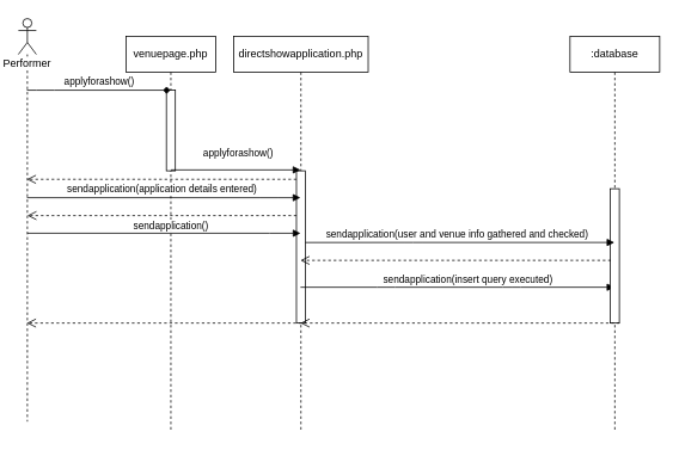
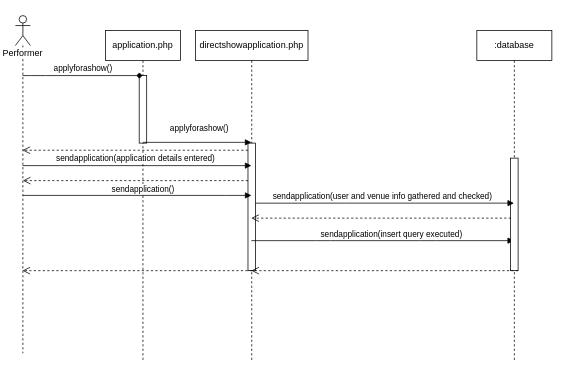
  <mxCell id="0" />
  <mxCell id="1" parent="0" />
  <mxCell id="2" value="directshowapplication.php" style="shape=umlLifeline;perimeter=lifelinePerimeter;whiteSpace=wrap;html=1;container=1;collapsible=0;recursiveResize=0;outlineConnect=0;" parent="1" vertex="1"><mxGeometry x="260" y="40" width="150" height="440" as="geometry" /></mxCell>
  <mxCell id="3" value="" style="html=1;points=[];perimeter=orthogonalPerimeter;" parent="2" vertex="1"><mxGeometry x="70" y="150" width="10" height="170" as="geometry" /></mxCell>
  <mxCell id="4" value="sendapplication(insert query executed)" style="html=1;verticalAlign=bottom;endArrow=block;" parent="1" source="2" target="5" edge="1"><mxGeometry x="0.06" width="80" relative="1" as="geometry"><mxPoint x="345" y="250" as="sourcePoint" /><mxPoint x="495" y="250" as="targetPoint" /><mxPoint as="offset" /><Array as="points"><mxPoint x="430" y="320" /><mxPoint x="500" y="320" /><mxPoint x="570" y="320" /></Array></mxGeometry></mxCell>
  <mxCell id="5" value=":database" style="shape=umlLifeline;perimeter=lifelinePerimeter;whiteSpace=wrap;html=1;container=1;collapsible=0;recursiveResize=0;outlineConnect=0;" parent="1" vertex="1"><mxGeometry x="635" y="40" width="100" height="440" as="geometry" /></mxCell>
  <mxCell id="6" value="" style="html=1;points=[];perimeter=orthogonalPerimeter;" parent="5" vertex="1"><mxGeometry x="45" y="170" width="10" height="150" as="geometry" /></mxCell>
- <mxCell id="7" value="venuepage.php" style="shape=umlLifeline;perimeter=lifelinePerimeter;whiteSpace=wrap;html=1;container=1;collapsible=0;recursiveResize=0;outlineConnect=0;" parent="1" vertex="1"><mxGeometry x="140" y="40" width="100" height="440" as="geometry" /></mxCell>
+ <mxCell id="7" value="application.php" style="shape=umlLifeline;perimeter=lifelinePerimeter;whiteSpace=wrap;html=1;container=1;collapsible=0;recursiveResize=0;outlineConnect=0;" parent="1" vertex="1"><mxGeometry x="140" y="40" width="100" height="440" as="geometry" /></mxCell>
  <mxCell id="8" value="" style="html=1;points=[];perimeter=orthogonalPerimeter;" parent="7" vertex="1"><mxGeometry x="45" y="60" width="10" height="90" as="geometry" /></mxCell>
  <mxCell id="9" value="applyforashow()" style="html=1;verticalAlign=bottom;endArrow=block;" parent="1" target="2" edge="1"><mxGeometry x="0.041" y="9" width="80" relative="1" as="geometry"><mxPoint x="190" y="189" as="sourcePoint" /><mxPoint x="529.5" y="189" as="targetPoint" /><mxPoint as="offset" /></mxGeometry></mxCell>
  <mxCell id="10" value="Performer" style="shape=umlLifeline;participant=umlActor;perimeter=lifelinePerimeter;whiteSpace=wrap;html=1;container=1;collapsible=0;recursiveResize=0;verticalAlign=top;spacingTop=36;labelBackgroundColor=#ffffff;outlineConnect=0;" parent="1" vertex="1"><mxGeometry x="20" y="20" width="20" height="450" as="geometry" /></mxCell>
  <mxCell id="11" value="sendapplication(application details entered)" style="html=1;verticalAlign=bottom;endArrow=block;" parent="1" source="10" target="2" edge="1"><mxGeometry x="-0.018" width="80" relative="1" as="geometry"><mxPoint x="90" y="260" as="sourcePoint" /><mxPoint x="170" y="260" as="targetPoint" /><mxPoint as="offset" /><Array as="points"><mxPoint x="300" y="220" /></Array></mxGeometry></mxCell>
  <mxCell id="12" value="" style="html=1;verticalAlign=bottom;endArrow=open;dashed=1;endSize=8;" parent="1" target="10" edge="1"><mxGeometry relative="1" as="geometry"><mxPoint x="330" y="199.5" as="sourcePoint" /><mxPoint x="250" y="199.5" as="targetPoint" /></mxGeometry></mxCell>
  <mxCell id="13" value="" style="html=1;verticalAlign=bottom;endArrow=open;dashed=1;endSize=8;" parent="1" target="2" edge="1"><mxGeometry x="0.013" y="-20" relative="1" as="geometry"><mxPoint x="690" y="360" as="sourcePoint" /><mxPoint x="610" y="360" as="targetPoint" /><mxPoint as="offset" /></mxGeometry></mxCell>
  <mxCell id="14" value="" style="html=1;verticalAlign=bottom;endArrow=open;dashed=1;endSize=8;" parent="1" target="10" edge="1"><mxGeometry x="0.013" y="-20" relative="1" as="geometry"><mxPoint x="335.5" y="360" as="sourcePoint" /><mxPoint x="-30" y="370" as="targetPoint" /><mxPoint as="offset" /></mxGeometry></mxCell>
  <mxCell id="15" value="sendapplication(user and venue info gathered and checked)" style="html=1;verticalAlign=bottom;endArrow=block;exitX=1;exitY=0.471;exitDx=0;exitDy=0;exitPerimeter=0;" parent="1" target="5" edge="1" source="3"><mxGeometry x="-0.018" width="80" relative="1" as="geometry"><mxPoint x="340" y="254.5" as="sourcePoint" /><mxPoint x="577.5" y="254.5" as="targetPoint" /><mxPoint as="offset" /><Array as="points"><mxPoint x="460" y="270" /></Array></mxGeometry></mxCell>
  <mxCell id="16" value="" style="html=1;verticalAlign=bottom;endArrow=open;dashed=1;endSize=8;" parent="1" target="2" edge="1"><mxGeometry relative="1" as="geometry"><mxPoint x="680.5" y="290" as="sourcePoint" /><mxPoint x="440" y="290" as="targetPoint" /></mxGeometry></mxCell>
  <mxCell id="17" value="applyforashow()" style="html=1;verticalAlign=bottom;endArrow=diamond;" parent="1" source="10" target="7" edge="1"><mxGeometry x="0.005" width="80" relative="1" as="geometry"><mxPoint x="50" y="105" as="sourcePoint" /><mxPoint x="234.5" y="105" as="targetPoint" /><mxPoint as="offset" /><Array as="points"><mxPoint x="50" y="100" /></Array></mxGeometry></mxCell>
  <mxCell id="18" value="" style="html=1;verticalAlign=bottom;endArrow=open;dashed=1;endSize=8;" edge="1" parent="1"><mxGeometry relative="1" as="geometry"><mxPoint x="330.07" y="240" as="sourcePoint" /><mxPoint x="29.999" y="240" as="targetPoint" /></mxGeometry></mxCell>
  <mxCell id="19" value="sendapplication()" style="html=1;verticalAlign=bottom;endArrow=block;" edge="1" parent="1"><mxGeometry x="0.773" y="-110" width="80" relative="1" as="geometry"><mxPoint x="29.999" y="259.71" as="sourcePoint" /><mxPoint x="334.57" y="259.71" as="targetPoint" /><mxPoint x="-110" y="-110" as="offset" /><Array as="points"><mxPoint x="300.07" y="259.71" /></Array></mxGeometry></mxCell>
